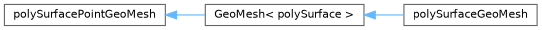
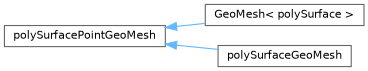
  digraph {
    rankdir=LR
    node [color=grey40 fillcolor=white fontname=Helvetica fontsize=10 shape=box style=filled]
    edge [color=steelblue1 dir=back fontname=Helvetica fontsize=10 labelfontname=Helvetica labelfontsize=10 style=solid]
    n1 [height=0.2 label="GeoMesh\< polySurface \>" width=0.4]
    n2 [height=0.2 label=polySurfaceGeoMesh width=0.4]
    n3 [height=0.2 label=polySurfacePointGeoMesh width=0.4]
-   n1 -> n2
+   n3 -> n2
    n3 -> n1
  }
